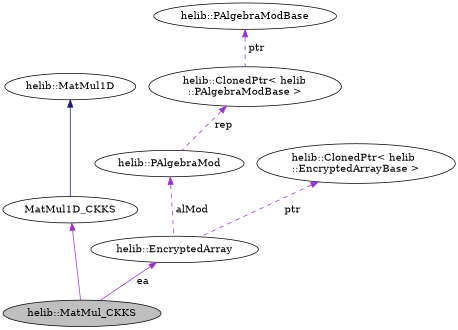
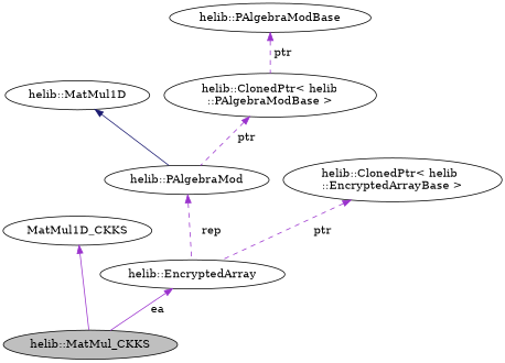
  digraph {
    node [color=black fillcolor=white style=filled]
    edge [color=darkorchid3 dir=back style=dashed]
    n1 [fillcolor=grey75 fontcolor=black label="helib::MatMul_CKKS"]
    n2 [label=MatMul1D_CKKS]
    n3 [label="helib::MatMul1D"]
    n4 [label="helib::EncryptedArray"]
    n5 [label="helib::PAlgebraMod"]
    n6 [label="helib::ClonedPtr\< helib\l::PAlgebraModBase \>"]
    n7 [label="helib::PAlgebraModBase"]
    n8 [label="helib::ClonedPtr\< helib\l::EncryptedArrayBase \>"]
    n2 -> n1 [style=solid]
-   n3 -> n2 [color=midnightblue style=solid]
+   n3 -> n5 [color=midnightblue style=solid]
    n4 -> n1 [label=" ea" style=solid]
-   n5 -> n4 [label=" alMod"]
-   n6 -> n5 [label=" rep"]
+   n5 -> n4 [label=" rep"]
+   n6 -> n5 [label=" ptr"]
    n7 -> n6 [label=" ptr"]
    n8 -> n4 [label=" ptr"]
  }
